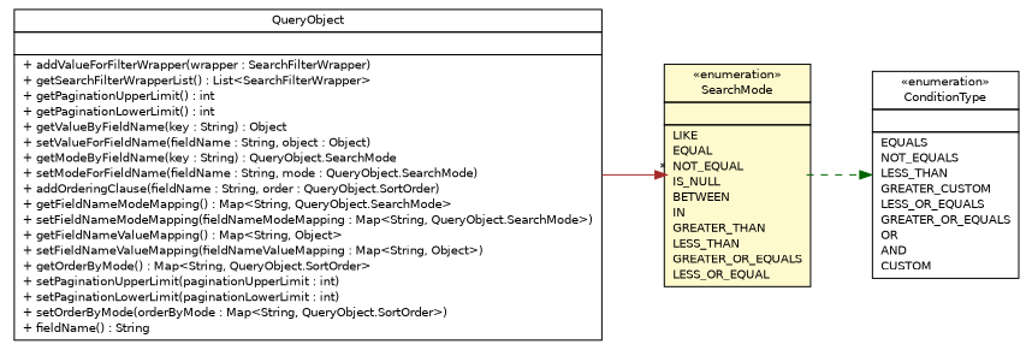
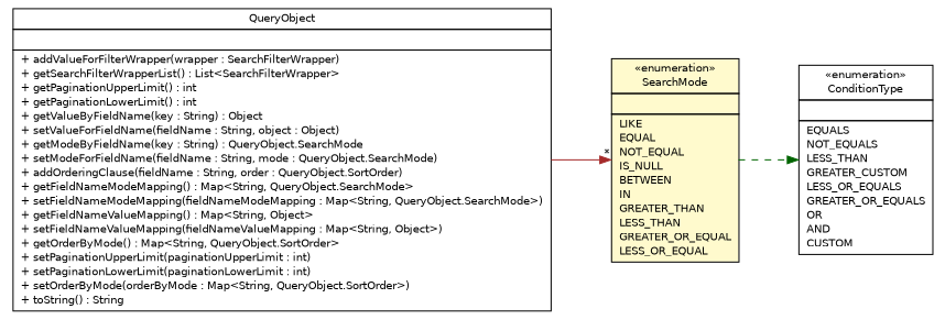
  digraph {
    nodesep=0.25
    rankdir=LR
    ranksep=0.5
    node [fontcolor=black fontname=Helvetica fontsize=10.0 shape=plaintext]
    edge [arrowhead=normal fontcolor=black fontname=Helvetica fontsize=10.0 headport=p labelfontname=Helvetica labelfontsize=10 tailport=p]
-   n1 [label=<<table title="com.inn.headstartdemo.utils.QueryObject.SearchMode" border="0" cellborder="1" cellspacing="0" cellpadding="2" port="p" bgcolor="lemonChiffon" href="./QueryObject.SearchMode.html"> 		<tr><td><table border="0" cellspacing="0" cellpadding="1"> <tr><td align="center" balign="center"> &#171;enumeration&#187; </td></tr> <tr><td align="center" balign="center"> SearchMode </td></tr> 		</table></td></tr> 		<tr><td><table border="0" cellspacing="0" cellpadding="1"> <tr><td align="left" balign="left">  </td></tr> 		</table></td></tr> 		<tr><td><table border="0" cellspacing="0" cellpadding="1"> <tr><td align="left" balign="left"> LIKE </td></tr> <tr><td align="left" balign="left"> EQUAL </td></tr> <tr><td align="left" balign="left"> NOT_EQUAL </td></tr> <tr><td align="left" balign="left"> IS_NULL </td></tr> <tr><td align="left" balign="left"> BETWEEN </td></tr> <tr><td align="left" balign="left"> IN </td></tr> <tr><td align="left" balign="left"> GREATER_THAN </td></tr> <tr><td align="left" balign="left"> LESS_THAN </td></tr> <tr><td align="left" balign="left"> GREATER_OR_EQUALS </td></tr> <tr><td align="left" balign="left"> LESS_OR_EQUAL </td></tr> 		</table></td></tr> 		</table>>]
+   n1 [label=<<table title="com.inn.headstartdemo.utils.QueryObject.SearchMode" border="0" cellborder="1" cellspacing="0" cellpadding="2" port="p" bgcolor="lemonChiffon" href="./QueryObject.SearchMode.html"> 		<tr><td><table border="0" cellspacing="0" cellpadding="1"> <tr><td align="center" balign="center"> &#171;enumeration&#187; </td></tr> <tr><td align="center" balign="center"> SearchMode </td></tr> 		</table></td></tr> 		<tr><td><table border="0" cellspacing="0" cellpadding="1"> <tr><td align="left" balign="left">  </td></tr> 		</table></td></tr> 		<tr><td><table border="0" cellspacing="0" cellpadding="1"> <tr><td align="left" balign="left"> LIKE </td></tr> <tr><td align="left" balign="left"> EQUAL </td></tr> <tr><td align="left" balign="left"> NOT_EQUAL </td></tr> <tr><td align="left" balign="left"> IS_NULL </td></tr> <tr><td align="left" balign="left"> BETWEEN </td></tr> <tr><td align="left" balign="left"> IN </td></tr> <tr><td align="left" balign="left"> GREATER_THAN </td></tr> <tr><td align="left" balign="left"> LESS_THAN </td></tr> <tr><td align="left" balign="left"> GREATER_OR_EQUAL </td></tr> <tr><td align="left" balign="left"> LESS_OR_EQUAL </td></tr> 		</table></td></tr> 		</table>>]
    n2 [label=<<table title="org.apache.cxf.jaxrs.ext.search.ConditionType" border="0" cellborder="1" cellspacing="0" cellpadding="2" port="p" href="http://java.sun.com/j2se/1.4.2/docs/api/org/apache/cxf/jaxrs/ext/search/ConditionType.html"> 		<tr><td><table border="0" cellspacing="0" cellpadding="1"> <tr><td align="center" balign="center"> &#171;enumeration&#187; </td></tr> <tr><td align="center" balign="center"> ConditionType </td></tr> 		</table></td></tr> 		<tr><td><table border="0" cellspacing="0" cellpadding="1"> <tr><td align="left" balign="left">  </td></tr> 		</table></td></tr> 		<tr><td><table border="0" cellspacing="0" cellpadding="1"> <tr><td align="left" balign="left"> EQUALS </td></tr> <tr><td align="left" balign="left"> NOT_EQUALS </td></tr> <tr><td align="left" balign="left"> LESS_THAN </td></tr> <tr><td align="left" balign="left"> GREATER_CUSTOM </td></tr> <tr><td align="left" balign="left"> LESS_OR_EQUALS </td></tr> <tr><td align="left" balign="left"> GREATER_OR_EQUALS </td></tr> <tr><td align="left" balign="left"> OR </td></tr> <tr><td align="left" balign="left"> AND </td></tr> <tr><td align="left" balign="left"> CUSTOM </td></tr> 		</table></td></tr> 		</table>>]
-   n3 [label=<<table title="com.inn.headstartdemo.utils.QueryObject" border="0" cellborder="1" cellspacing="0" cellpadding="2" port="p" href="./QueryObject.html"> 		<tr><td><table border="0" cellspacing="0" cellpadding="1"> <tr><td align="center" balign="center"> QueryObject </td></tr> 		</table></td></tr> 		<tr><td><table border="0" cellspacing="0" cellpadding="1"> <tr><td align="left" balign="left">  </td></tr> 		</table></td></tr> 		<tr><td><table border="0" cellspacing="0" cellpadding="1"> <tr><td align="left" balign="left"> + addValueForFilterWrapper(wrapper : SearchFilterWrapper) </td></tr> <tr><td align="left" balign="left"> + getSearchFilterWrapperList() : List&lt;SearchFilterWrapper&gt; </td></tr> <tr><td align="left" balign="left"> + getPaginationUpperLimit() : int </td></tr> <tr><td align="left" balign="left"> + getPaginationLowerLimit() : int </td></tr> <tr><td align="left" balign="left"> + getValueByFieldName(key : String) : Object </td></tr> <tr><td align="left" balign="left"> + setValueForFieldName(fieldName : String, object : Object) </td></tr> <tr><td align="left" balign="left"> + getModeByFieldName(key : String) : QueryObject.SearchMode </td></tr> <tr><td align="left" balign="left"> + setModeForFieldName(fieldName : String, mode : QueryObject.SearchMode) </td></tr> <tr><td align="left" balign="left"> + addOrderingClause(fieldName : String, order : QueryObject.SortOrder) </td></tr> <tr><td align="left" balign="left"> + getFieldNameModeMapping() : Map&lt;String, QueryObject.SearchMode&gt; </td></tr> <tr><td align="left" balign="left"> + setFieldNameModeMapping(fieldNameModeMapping : Map&lt;String, QueryObject.SearchMode&gt;) </td></tr> <tr><td align="left" balign="left"> + getFieldNameValueMapping() : Map&lt;String, Object&gt; </td></tr> <tr><td align="left" balign="left"> + setFieldNameValueMapping(fieldNameValueMapping : Map&lt;String, Object&gt;) </td></tr> <tr><td align="left" balign="left"> + getOrderByMode() : Map&lt;String, QueryObject.SortOrder&gt; </td></tr> <tr><td align="left" balign="left"> + setPaginationUpperLimit(paginationUpperLimit : int) </td></tr> <tr><td align="left" balign="left"> + setPaginationLowerLimit(paginationLowerLimit : int) </td></tr> <tr><td align="left" balign="left"> + setOrderByMode(orderByMode : Map&lt;String, QueryObject.SortOrder&gt;) </td></tr> <tr><td align="left" balign="left"> + fieldName() : String </td></tr> 		</table></td></tr> 		</table>>]
+   n3 [label=<<table title="com.inn.headstartdemo.utils.QueryObject" border="0" cellborder="1" cellspacing="0" cellpadding="2" port="p" href="./QueryObject.html"> 		<tr><td><table border="0" cellspacing="0" cellpadding="1"> <tr><td align="center" balign="center"> QueryObject </td></tr> 		</table></td></tr> 		<tr><td><table border="0" cellspacing="0" cellpadding="1"> <tr><td align="left" balign="left">  </td></tr> 		</table></td></tr> 		<tr><td><table border="0" cellspacing="0" cellpadding="1"> <tr><td align="left" balign="left"> + addValueForFilterWrapper(wrapper : SearchFilterWrapper) </td></tr> <tr><td align="left" balign="left"> + getSearchFilterWrapperList() : List&lt;SearchFilterWrapper&gt; </td></tr> <tr><td align="left" balign="left"> + getPaginationUpperLimit() : int </td></tr> <tr><td align="left" balign="left"> + getPaginationLowerLimit() : int </td></tr> <tr><td align="left" balign="left"> + getValueByFieldName(key : String) : Object </td></tr> <tr><td align="left" balign="left"> + setValueForFieldName(fieldName : String, object : Object) </td></tr> <tr><td align="left" balign="left"> + getModeByFieldName(key : String) : QueryObject.SearchMode </td></tr> <tr><td align="left" balign="left"> + setModeForFieldName(fieldName : String, mode : QueryObject.SearchMode) </td></tr> <tr><td align="left" balign="left"> + addOrderingClause(fieldName : String, order : QueryObject.SortOrder) </td></tr> <tr><td align="left" balign="left"> + getFieldNameModeMapping() : Map&lt;String, QueryObject.SearchMode&gt; </td></tr> <tr><td align="left" balign="left"> + setFieldNameModeMapping(fieldNameModeMapping : Map&lt;String, QueryObject.SearchMode&gt;) </td></tr> <tr><td align="left" balign="left"> + getFieldNameValueMapping() : Map&lt;String, Object&gt; </td></tr> <tr><td align="left" balign="left"> + setFieldNameValueMapping(fieldNameValueMapping : Map&lt;String, Object&gt;) </td></tr> <tr><td align="left" balign="left"> + getOrderByMode() : Map&lt;String, QueryObject.SortOrder&gt; </td></tr> <tr><td align="left" balign="left"> + setPaginationUpperLimit(paginationUpperLimit : int) </td></tr> <tr><td align="left" balign="left"> + setPaginationLowerLimit(paginationLowerLimit : int) </td></tr> <tr><td align="left" balign="left"> + setOrderByMode(orderByMode : Map&lt;String, QueryObject.SortOrder&gt;) </td></tr> <tr><td align="left" balign="left"> + toString() : String </td></tr> 		</table></td></tr> 		</table>>]
    n1 -> n2 [color=darkgreen style=dashed]
    n3 -> n1 [color=brown headlabel="*"]
  }
